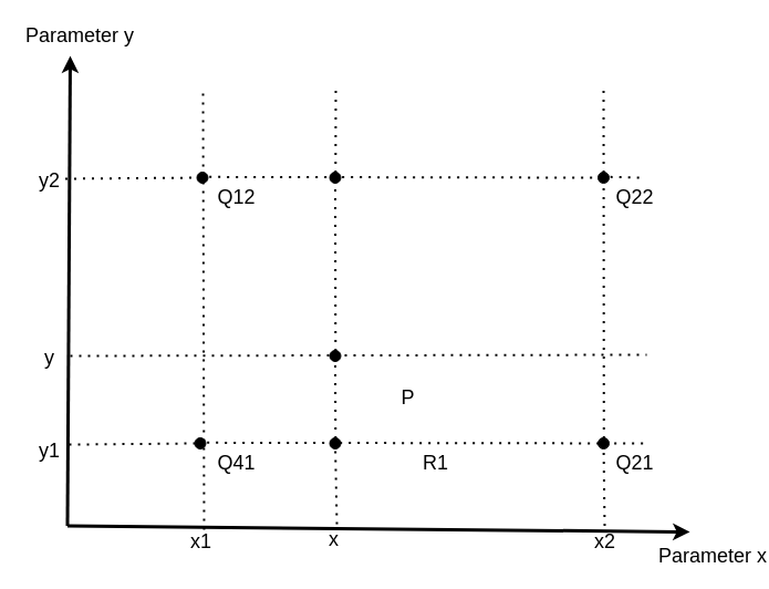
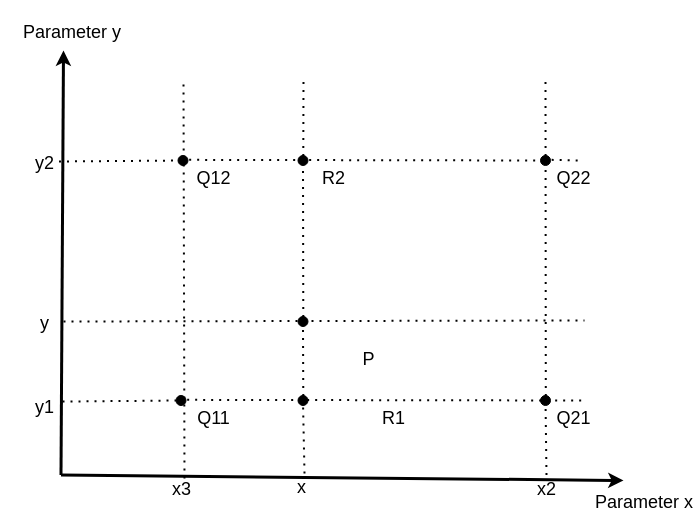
  <mxCell id="0" />
  <mxCell id="1" parent="0" />
  <mxCell id="2" value="" style="edgeStyle=none;html=1;fontColor=#000000;strokeWidth=3;strokeColor=#000000;" parent="1" edge="1"><mxGeometry width="100" height="100" relative="1" as="geometry"><mxPoint x="60.5" y="474.5" as="sourcePoint" /><mxPoint x="63" y="50" as="targetPoint" /></mxGeometry></mxCell>
  <mxCell id="3" value="" style="edgeStyle=none;html=1;fontColor=#000000;strokeWidth=3;strokeColor=#000000;" parent="1" edge="1"><mxGeometry width="100" height="100" relative="1" as="geometry"><mxPoint x="60.5" y="474.5" as="sourcePoint" /><mxPoint x="623" y="480" as="targetPoint" /></mxGeometry></mxCell>
  <mxCell id="4" value="Parameter x" style="text;spacingTop=-5;html=1;fontSize=18;fontStyle=0;points=[];strokeColor=none;" parent="1" vertex="1"><mxGeometry x="593" y="490" width="80" height="20" as="geometry" /></mxCell>
- <mxCell id="5" value="x1" style="text;spacingTop=-5;align=center;verticalAlign=middle;fontStyle=0;html=1;fontSize=18;points=[];strokeColor=none;" parent="1" vertex="1"><mxGeometry x="120.5" y="476.5" width="120" height="30" as="geometry" /></mxCell>
+ <mxCell id="5" value="x3" style="text;spacingTop=-5;align=center;verticalAlign=middle;fontStyle=0;html=1;fontSize=18;points=[];strokeColor=none;" parent="1" vertex="1"><mxGeometry x="120.5" y="476.5" width="120" height="30" as="geometry" /></mxCell>
  <mxCell id="6" value="x" style="text;spacingTop=-5;align=center;verticalAlign=middle;fontStyle=0;html=1;fontSize=18;points=[];strokeColor=none;" parent="1" vertex="1"><mxGeometry x="240.5" y="474.5" width="120" height="30" as="geometry" /></mxCell>
  <mxCell id="7" value="x2" style="text;spacingTop=-5;align=center;verticalAlign=middle;fontStyle=0;html=1;fontSize=18;points=[];strokeColor=none;" parent="1" vertex="1"><mxGeometry x="486" y="476.5" width="120" height="30" as="geometry" /></mxCell>
  <mxCell id="8" value="Parameter y" style="text;spacingTop=-5;html=1;fontSize=18;fontStyle=0;points=[]" parent="1" vertex="1"><mxGeometry x="20.5" y="20" width="80" height="20" as="geometry" /></mxCell>
  <mxCell id="9" value="y1" style="text;spacingTop=-5;align=center;verticalAlign=middle;fontStyle=0;html=1;fontSize=18;points=[]" parent="1" vertex="1"><mxGeometry x="28.5" y="344.5" width="30" height="130.0" as="geometry" /></mxCell>
  <mxCell id="10" value="y" style="text;spacingTop=-5;align=center;verticalAlign=middle;fontStyle=0;html=1;fontSize=18;points=[]" parent="1" vertex="1"><mxGeometry x="28.5" y="260" width="30" height="130.0" as="geometry" /></mxCell>
  <mxCell id="11" value="y2" style="text;spacingTop=-5;align=center;verticalAlign=middle;fontStyle=0;html=1;fontSize=18;points=[]" parent="1" vertex="1"><mxGeometry x="28.5" y="100" width="30" height="130.0" as="geometry" /></mxCell>
  <mxCell id="12" value="Q12" style="text;spacingTop=-5;align=center;verticalAlign=middle;fontStyle=0;html=1;fontSize=18;points=[];strokeColor=none;" parent="1" vertex="1"><mxGeometry x="153" y="165" width="120" height="30" as="geometry" /></mxCell>
  <mxCell id="13" value="" style="endArrow=none;dashed=1;html=1;dashPattern=1 3;strokeWidth=2;rounded=0;exitX=1.117;exitY=0.435;exitDx=0;exitDy=0;exitPerimeter=0;" edge="1" parent="1" source="24"><mxGeometry width="50" height="50" relative="1" as="geometry"><mxPoint x="120.5" y="400" as="sourcePoint" /><mxPoint x="583" y="400" as="targetPoint" /></mxGeometry></mxCell>
  <mxCell id="14" value="" style="endArrow=none;dashed=1;html=1;dashPattern=1 3;strokeWidth=2;rounded=0;exitX=0.529;exitY=0.05;exitDx=0;exitDy=0;exitPerimeter=0;" edge="1" parent="1" source="5"><mxGeometry width="50" height="50" relative="1" as="geometry"><mxPoint x="183" y="350" as="sourcePoint" /><mxPoint x="183" y="80" as="targetPoint" /></mxGeometry></mxCell>
  <mxCell id="15" value="" style="endArrow=none;dashed=1;html=1;dashPattern=1 3;strokeWidth=2;rounded=0;exitX=0.529;exitY=0.05;exitDx=0;exitDy=0;exitPerimeter=0;" edge="1" parent="1" source="28"><mxGeometry width="50" height="50" relative="1" as="geometry"><mxPoint x="304" y="473" as="sourcePoint" /><mxPoint x="303" y="80" as="targetPoint" /></mxGeometry></mxCell>
  <mxCell id="16" value="" style="endArrow=none;dashed=1;html=1;dashPattern=1 3;strokeWidth=2;rounded=0;exitX=0.529;exitY=0.05;exitDx=0;exitDy=0;exitPerimeter=0;" edge="1" parent="1" source="20"><mxGeometry width="50" height="50" relative="1" as="geometry"><mxPoint x="546" y="474.5" as="sourcePoint" /><mxPoint x="545" y="81.5" as="targetPoint" /></mxGeometry></mxCell>
  <mxCell id="17" value="" style="endArrow=none;dashed=1;html=1;dashPattern=1 3;strokeWidth=2;rounded=0;exitX=1.117;exitY=0.435;exitDx=0;exitDy=0;exitPerimeter=0;" edge="1" parent="1"><mxGeometry width="50" height="50" relative="1" as="geometry"><mxPoint x="63" y="321" as="sourcePoint" /><mxPoint x="584" y="320" as="targetPoint" /></mxGeometry></mxCell>
  <mxCell id="18" value="" style="endArrow=none;dashed=1;html=1;dashPattern=1 3;strokeWidth=2;rounded=0;exitX=1.117;exitY=0.435;exitDx=0;exitDy=0;exitPerimeter=0;" edge="1" parent="1" source="30"><mxGeometry width="50" height="50" relative="1" as="geometry"><mxPoint x="58.5" y="161" as="sourcePoint" /><mxPoint x="579.5" y="160" as="targetPoint" /></mxGeometry></mxCell>
  <mxCell id="19" value="" style="endArrow=none;dashed=1;html=1;dashPattern=1 3;strokeWidth=2;rounded=0;exitX=0.529;exitY=0.05;exitDx=0;exitDy=0;exitPerimeter=0;" edge="1" parent="1" target="20"><mxGeometry width="50" height="50" relative="1" as="geometry"><mxPoint x="546" y="474.5" as="sourcePoint" /><mxPoint x="545" y="81.5" as="targetPoint" /></mxGeometry></mxCell>
  <mxCell id="20" value="" style="ellipse;whiteSpace=wrap;html=1;aspect=fixed;fillColor=#000000;" vertex="1" parent="1"><mxGeometry x="540" y="395" width="10" height="10" as="geometry" /></mxCell>
  <mxCell id="21" value="" style="endArrow=none;dashed=1;html=1;dashPattern=1 3;strokeWidth=2;rounded=0;exitX=0.529;exitY=0.05;exitDx=0;exitDy=0;exitPerimeter=0;" edge="1" parent="1" target="22"><mxGeometry width="50" height="50" relative="1" as="geometry"><mxPoint x="304" y="473" as="sourcePoint" /><mxPoint x="303" y="80" as="targetPoint" /></mxGeometry></mxCell>
  <mxCell id="22" value="" style="ellipse;whiteSpace=wrap;html=1;aspect=fixed;fillColor=#000000;" vertex="1" parent="1"><mxGeometry x="297.5" y="395" width="10" height="10" as="geometry" /></mxCell>
  <mxCell id="23" value="" style="endArrow=none;dashed=1;html=1;dashPattern=1 3;strokeWidth=2;rounded=0;exitX=1.117;exitY=0.435;exitDx=0;exitDy=0;exitPerimeter=0;" edge="1" parent="1" source="9" target="24"><mxGeometry width="50" height="50" relative="1" as="geometry"><mxPoint x="62" y="401" as="sourcePoint" /><mxPoint x="583" y="400" as="targetPoint" /></mxGeometry></mxCell>
  <mxCell id="24" value="" style="ellipse;whiteSpace=wrap;html=1;aspect=fixed;fillColor=#000000;" vertex="1" parent="1"><mxGeometry x="175.5" y="395" width="10" height="10" as="geometry" /></mxCell>
  <mxCell id="25" value="" style="endArrow=none;dashed=1;html=1;dashPattern=1 3;strokeWidth=2;rounded=0;exitX=0.529;exitY=0.05;exitDx=0;exitDy=0;exitPerimeter=0;" edge="1" parent="1" source="22" target="26"><mxGeometry width="50" height="50" relative="1" as="geometry"><mxPoint x="301" y="396" as="sourcePoint" /><mxPoint x="303" y="80" as="targetPoint" /></mxGeometry></mxCell>
  <mxCell id="26" value="" style="ellipse;whiteSpace=wrap;html=1;aspect=fixed;fillColor=#000000;" vertex="1" parent="1"><mxGeometry x="297.5" y="316" width="10" height="10" as="geometry" /></mxCell>
  <mxCell id="27" value="" style="endArrow=none;dashed=1;html=1;dashPattern=1 3;strokeWidth=2;rounded=0;exitX=0.529;exitY=0.05;exitDx=0;exitDy=0;exitPerimeter=0;" edge="1" parent="1" source="26" target="28"><mxGeometry width="50" height="50" relative="1" as="geometry"><mxPoint x="303" y="317" as="sourcePoint" /><mxPoint x="303" y="80" as="targetPoint" /></mxGeometry></mxCell>
  <mxCell id="28" value="" style="ellipse;whiteSpace=wrap;html=1;aspect=fixed;fillColor=#000000;" vertex="1" parent="1"><mxGeometry x="297.5" y="155" width="10" height="10" as="geometry" /></mxCell>
  <mxCell id="29" value="" style="endArrow=none;dashed=1;html=1;dashPattern=1 3;strokeWidth=2;rounded=0;exitX=1.117;exitY=0.435;exitDx=0;exitDy=0;exitPerimeter=0;" edge="1" parent="1" source="32" target="30"><mxGeometry width="50" height="50" relative="1" as="geometry"><mxPoint x="58.5" y="161" as="sourcePoint" /><mxPoint x="579.5" y="160" as="targetPoint" /></mxGeometry></mxCell>
  <mxCell id="30" value="" style="ellipse;whiteSpace=wrap;html=1;aspect=fixed;fillColor=#000000;" vertex="1" parent="1"><mxGeometry x="540" y="155" width="10" height="10" as="geometry" /></mxCell>
  <mxCell id="31" value="" style="endArrow=none;dashed=1;html=1;dashPattern=1 3;strokeWidth=2;rounded=0;exitX=1.117;exitY=0.435;exitDx=0;exitDy=0;exitPerimeter=0;" edge="1" parent="1" target="32"><mxGeometry width="50" height="50" relative="1" as="geometry"><mxPoint x="58.5" y="161" as="sourcePoint" /><mxPoint x="540" y="160" as="targetPoint" /></mxGeometry></mxCell>
  <mxCell id="32" value="" style="ellipse;whiteSpace=wrap;html=1;aspect=fixed;fillColor=#000000;" vertex="1" parent="1"><mxGeometry x="177.5" y="155" width="10" height="10" as="geometry" /></mxCell>
  <mxCell id="33" value="Q22" style="text;spacingTop=-5;align=center;verticalAlign=middle;fontStyle=0;html=1;fontSize=18;points=[];strokeColor=none;" vertex="1" parent="1"><mxGeometry x="513" y="165" width="120" height="30" as="geometry" /></mxCell>
- <mxCell id="34" value="Q41" style="text;spacingTop=-5;align=center;verticalAlign=middle;fontStyle=0;html=1;fontSize=18;points=[];strokeColor=none;" vertex="1" parent="1"><mxGeometry x="153" y="405" width="120" height="30" as="geometry" /></mxCell>
+ <mxCell id="34" value="Q11" style="text;spacingTop=-5;align=center;verticalAlign=middle;fontStyle=0;html=1;fontSize=18;points=[];strokeColor=none;" vertex="1" parent="1"><mxGeometry x="153" y="405" width="120" height="30" as="geometry" /></mxCell>
  <mxCell id="35" value="Q21" style="text;spacingTop=-5;align=center;verticalAlign=middle;fontStyle=0;html=1;fontSize=18;points=[];strokeColor=none;" vertex="1" parent="1"><mxGeometry x="513" y="405" width="120" height="30" as="geometry" /></mxCell>
  <mxCell id="36" value="R1" style="text;spacingTop=-5;align=center;verticalAlign=middle;fontStyle=0;html=1;fontSize=18;points=[];strokeColor=none;" vertex="1" parent="1"><mxGeometry x="333" y="405" width="120" height="30" as="geometry" /></mxCell>
+ <mxCell id="37" value="R2" style="text;spacingTop=-5;align=center;verticalAlign=middle;fontStyle=0;html=1;fontSize=18;points=[];strokeColor=none;" vertex="1" parent="1"><mxGeometry x="273" y="165" width="120" height="30" as="geometry" /></mxCell>
  <mxCell id="38" value="P" style="text;spacingTop=-5;align=center;verticalAlign=middle;fontStyle=0;html=1;fontSize=18;points=[];strokeColor=none;" vertex="1" parent="1"><mxGeometry x="308" y="346" width="120" height="30" as="geometry" /></mxCell>
